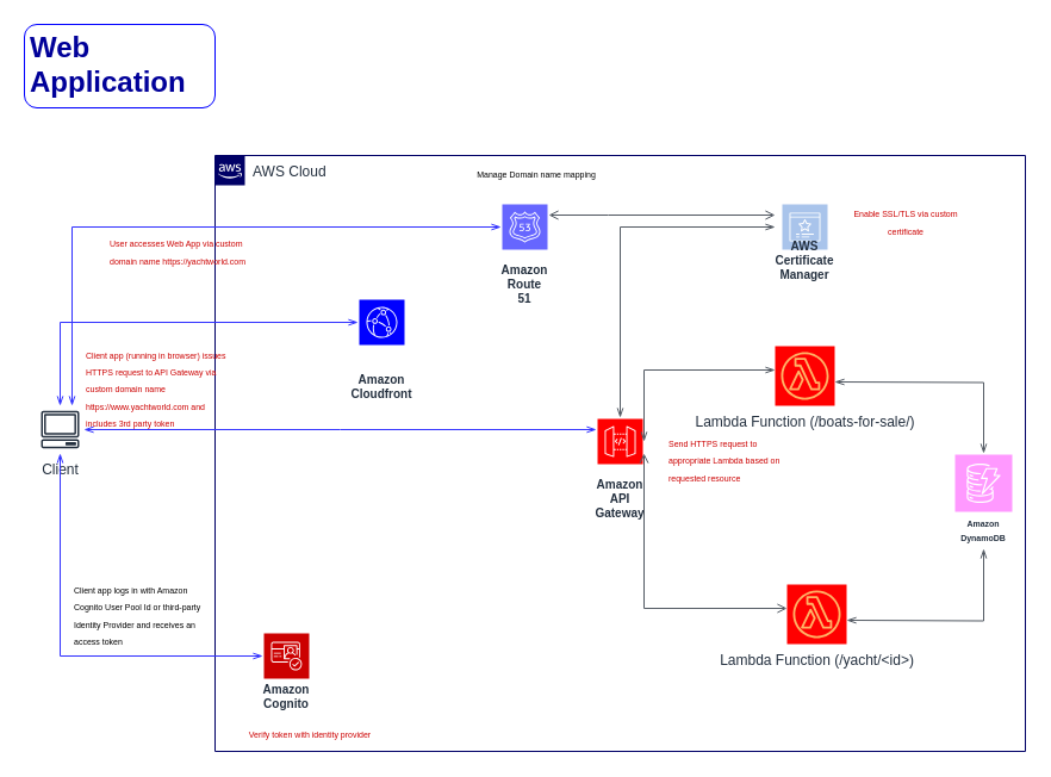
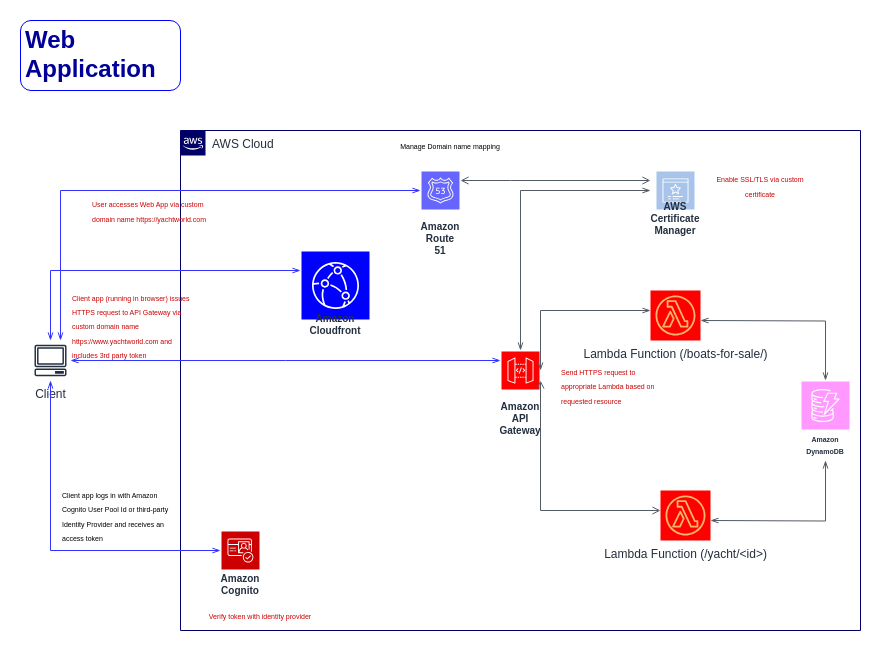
  <mxCell id="0" />
  <mxCell id="1" parent="0" />
  <mxCell id="2" value="AWS Cloud" style="points=[[0,0],[0.25,0],[0.5,0],[0.75,0],[1,0],[1,0.25],[1,0.5],[1,0.75],[1,1],[0.75,1],[0.5,1],[0.25,1],[0,1],[0,0.75],[0,0.5],[0,0.25]];outlineConnect=0;gradientColor=none;html=1;whiteSpace=wrap;fontSize=12;fontStyle=0;container=1;pointerEvents=0;collapsible=0;recursiveResize=0;shape=mxgraph.aws4.group;grIcon=mxgraph.aws4.group_aws_cloud_alt;strokeColor=#000066;fillColor=none;verticalAlign=top;align=left;spacingLeft=30;fontColor=#232F3E;dashed=0;" parent="1" vertex="1"><mxGeometry x="180" y="130" width="680" height="500" as="geometry" /></mxCell>
- <mxCell id="3" value="Amazon Cloudfront" style="sketch=0;outlineConnect=0;fontColor=#232F3E;gradientColor=none;strokeColor=#ffffff;fillColor=#0000FF;dashed=0;verticalLabelPosition=middle;verticalAlign=bottom;align=center;html=1;whiteSpace=wrap;fontSize=10;fontStyle=1;spacing=3;shape=mxgraph.aws4.productIcon;prIcon=mxgraph.aws4.cloudfront;" parent="2" vertex="1"><mxGeometry x="120" y="120" width="40" height="90" as="geometry" /></mxCell>
+ <mxCell id="3" value="Amazon Cloudfront" style="sketch=0;outlineConnect=0;fontColor=#232F3E;gradientColor=none;strokeColor=#ffffff;fillColor=#0000FF;dashed=0;verticalLabelPosition=middle;verticalAlign=bottom;align=center;html=1;whiteSpace=wrap;fontSize=10;fontStyle=1;spacing=3;shape=mxgraph.aws4.productIcon;prIcon=mxgraph.aws4.cloudfront;" parent="2" vertex="1"><mxGeometry x="120" y="120" width="70" height="90" as="geometry" /></mxCell>
  <mxCell id="4" value="Amazon Cognito" style="sketch=0;outlineConnect=0;fontColor=#232F3E;gradientColor=none;strokeColor=#ffffff;fillColor=#CC0000;dashed=0;verticalLabelPosition=middle;verticalAlign=bottom;align=center;html=1;whiteSpace=wrap;fontSize=10;fontStyle=1;spacing=3;shape=mxgraph.aws4.productIcon;prIcon=mxgraph.aws4.cognito;" parent="2" vertex="1"><mxGeometry x="40" y="400" width="40" height="70" as="geometry" /></mxCell>
  <mxCell id="5" value="Amazon Route 51" style="sketch=0;outlineConnect=0;fontColor=#232F3E;gradientColor=none;strokeColor=#ffffff;fillColor=#6666FF;dashed=0;verticalLabelPosition=middle;verticalAlign=bottom;align=center;html=1;whiteSpace=wrap;fontSize=10;fontStyle=1;spacing=3;shape=mxgraph.aws4.productIcon;prIcon=mxgraph.aws4.route_53;" parent="2" vertex="1"><mxGeometry x="240" y="40" width="40" height="90" as="geometry" /></mxCell>
  <mxCell id="6" value="Amazon API Gateway" style="sketch=0;outlineConnect=0;fontColor=#232F3E;gradientColor=none;strokeColor=#ffffff;fillColor=#FF0000;dashed=0;verticalLabelPosition=middle;verticalAlign=bottom;align=center;html=1;whiteSpace=wrap;fontSize=10;fontStyle=1;spacing=3;shape=mxgraph.aws4.productIcon;prIcon=mxgraph.aws4.api_gateway;" parent="2" vertex="1"><mxGeometry x="320" y="220" width="40" height="90" as="geometry" /></mxCell>
  <mxCell id="7" value="Lambda Function (/boats-for-sale/)" style="sketch=0;outlineConnect=0;fontColor=#232F3E;gradientColor=none;strokeColor=#FFB366;fillColor=#FF0000;dashed=0;verticalLabelPosition=bottom;verticalAlign=top;align=center;html=1;fontSize=12;fontStyle=0;aspect=fixed;shape=mxgraph.aws4.resourceIcon;resIcon=mxgraph.aws4.lambda_function;" parent="2" vertex="1"><mxGeometry x="470" y="160" width="50" height="50" as="geometry" /></mxCell>
  <mxCell id="8" value="" style="edgeStyle=orthogonalEdgeStyle;html=1;endArrow=openThin;elbow=vertical;startArrow=openThin;startFill=0;endFill=0;strokeColor=#3333FF;rounded=0;" parent="2" source="23" edge="1"><mxGeometry width="100" relative="1" as="geometry"><mxPoint x="140" y="60" as="sourcePoint" /><mxPoint x="240" y="60" as="targetPoint" /><Array as="points"><mxPoint x="-120" y="60" /></Array></mxGeometry></mxCell>
  <mxCell id="9" value="Lambda Function (/yacht/&amp;lt;id&amp;gt;)" style="sketch=0;outlineConnect=0;fontColor=#232F3E;gradientColor=none;strokeColor=#FFB366;fillColor=#FF0000;dashed=0;verticalLabelPosition=bottom;verticalAlign=top;align=center;html=1;fontSize=12;fontStyle=0;aspect=fixed;shape=mxgraph.aws4.resourceIcon;resIcon=mxgraph.aws4.lambda_function;" parent="2" vertex="1"><mxGeometry x="480" y="360" width="50" height="50" as="geometry" /></mxCell>
  <mxCell id="10" value="" style="edgeStyle=orthogonalEdgeStyle;html=1;endArrow=openThin;elbow=vertical;startArrow=openThin;startFill=0;endFill=0;strokeColor=#3333FF;rounded=0;" parent="2" source="23" edge="1"><mxGeometry width="100" relative="1" as="geometry"><mxPoint x="-100" y="140" as="sourcePoint" /><mxPoint x="120" y="140" as="targetPoint" /><Array as="points"><mxPoint x="-130" y="140" /></Array></mxGeometry></mxCell>
  <mxCell id="11" value="&lt;font style=&quot;font-size: 7px&quot; color=&quot;#cc0000&quot;&gt;Verify token with identity provider&lt;/font&gt;" style="text;html=1;strokeColor=none;fillColor=none;align=center;verticalAlign=middle;whiteSpace=wrap;rounded=0;dashed=1;" parent="2" vertex="1"><mxGeometry x="20" y="470" width="120" height="30" as="geometry" /></mxCell>
  <mxCell id="12" value="&lt;font style=&quot;font-size: 7px&quot;&gt;Manage Domain name mapping&lt;/font&gt;" style="text;html=1;strokeColor=none;fillColor=none;align=center;verticalAlign=middle;whiteSpace=wrap;rounded=0;dashed=1;" parent="2" vertex="1"><mxGeometry x="210" width="120" height="30" as="geometry" /></mxCell>
  <mxCell id="13" value="&lt;font style=&quot;font-size: 7px&quot;&gt;Amazon DynamoDB&lt;/font&gt;" style="sketch=0;outlineConnect=0;fontColor=#232F3E;gradientColor=none;strokeColor=#ffffff;fillColor=#FF99FF;dashed=0;verticalLabelPosition=middle;verticalAlign=bottom;align=center;html=1;whiteSpace=wrap;fontSize=10;fontStyle=1;spacing=3;shape=mxgraph.aws4.productIcon;prIcon=mxgraph.aws4.dynamodb;" parent="2" vertex="1"><mxGeometry x="620" y="250" width="50" height="80" as="geometry" /></mxCell>
  <mxCell id="14" value="AWS Certificate Manager" style="sketch=0;outlineConnect=0;fontColor=#232F3E;gradientColor=none;strokeColor=#ffffff;fillColor=#A9C4EB;dashed=0;verticalLabelPosition=middle;verticalAlign=bottom;align=center;html=1;whiteSpace=wrap;fontSize=10;fontStyle=1;spacing=3;shape=mxgraph.aws4.productIcon;prIcon=mxgraph.aws4.certificate_manager_3;" parent="2" vertex="1"><mxGeometry x="475" y="40" width="40" height="70" as="geometry" /></mxCell>
  <mxCell id="15" value="&lt;font style=&quot;font-size: 7px&quot; color=&quot;#cc0000&quot;&gt;Enable SSL/TLS via custom certificate&lt;/font&gt;" style="text;html=1;strokeColor=none;fillColor=none;align=center;verticalAlign=middle;whiteSpace=wrap;rounded=0;dashed=1;" parent="2" vertex="1"><mxGeometry x="530" y="40" width="100" height="30" as="geometry" /></mxCell>
  <mxCell id="16" value="" style="edgeStyle=orthogonalEdgeStyle;html=1;endArrow=openThin;elbow=vertical;startArrow=openThin;startFill=0;endFill=0;strokeColor=#545B64;rounded=0;fontSize=7;" parent="2" source="6" edge="1"><mxGeometry width="100" relative="1" as="geometry"><mxPoint x="370" y="60" as="sourcePoint" /><mxPoint x="470" y="60" as="targetPoint" /><Array as="points"><mxPoint x="340" y="60" /></Array></mxGeometry></mxCell>
  <mxCell id="17" value="" style="edgeStyle=orthogonalEdgeStyle;html=1;endArrow=open;elbow=vertical;startArrow=open;startFill=0;endFill=0;strokeColor=#545B64;rounded=0;fontSize=7;" parent="2" source="5" edge="1"><mxGeometry width="100" relative="1" as="geometry"><mxPoint x="370" y="50" as="sourcePoint" /><mxPoint x="470" y="50" as="targetPoint" /><Array as="points"><mxPoint x="330" y="50" /><mxPoint x="330" y="50" /></Array></mxGeometry></mxCell>
  <mxCell id="18" value="" style="edgeStyle=orthogonalEdgeStyle;html=1;endArrow=openThin;elbow=vertical;startArrow=openThin;startFill=0;endFill=0;strokeColor=#545B64;rounded=0;fontSize=7;" parent="2" target="7" edge="1"><mxGeometry width="100" relative="1" as="geometry"><mxPoint x="360" y="240" as="sourcePoint" /><mxPoint x="460" y="240" as="targetPoint" /><Array as="points"><mxPoint x="360" y="180" /></Array></mxGeometry></mxCell>
  <mxCell id="19" value="" style="edgeStyle=orthogonalEdgeStyle;html=1;endArrow=open;elbow=vertical;startArrow=open;startFill=0;endFill=0;strokeColor=#545B64;rounded=0;fontSize=7;" parent="2" target="9" edge="1"><mxGeometry width="100" relative="1" as="geometry"><mxPoint x="360" y="250" as="sourcePoint" /><mxPoint x="460" y="250" as="targetPoint" /><Array as="points"><mxPoint x="360" y="380" /></Array></mxGeometry></mxCell>
  <mxCell id="20" value="" style="edgeStyle=orthogonalEdgeStyle;html=1;endArrow=openThin;elbow=vertical;startArrow=openThin;startFill=0;endFill=0;strokeColor=#545B64;rounded=0;fontSize=7;" parent="2" target="13" edge="1"><mxGeometry width="100" relative="1" as="geometry"><mxPoint x="520" y="190" as="sourcePoint" /><mxPoint x="620" y="190" as="targetPoint" /></mxGeometry></mxCell>
  <mxCell id="21" value="" style="edgeStyle=orthogonalEdgeStyle;html=1;endArrow=openThin;elbow=vertical;startArrow=openThin;startFill=0;endFill=0;strokeColor=#545B64;rounded=0;fontSize=7;" parent="2" target="13" edge="1"><mxGeometry width="100" relative="1" as="geometry"><mxPoint x="530" y="390" as="sourcePoint" /><mxPoint x="630" y="390" as="targetPoint" /></mxGeometry></mxCell>
  <mxCell id="22" value="&lt;font style=&quot;font-size: 7px&quot; color=&quot;#cc0000&quot;&gt;Send HTTPS request to appropriate Lambda based on requested resource&lt;/font&gt;" style="text;html=1;strokeColor=none;fillColor=none;align=left;verticalAlign=middle;whiteSpace=wrap;rounded=0;dashed=1;horizontal=1;spacing=1;" parent="2" vertex="1"><mxGeometry x="380" y="240" width="100" height="30" as="geometry" /></mxCell>
  <mxCell id="23" value="Client" style="sketch=0;outlineConnect=0;fontColor=#232F3E;gradientColor=none;strokeColor=#232F3E;fillColor=#ffffff;dashed=0;verticalLabelPosition=bottom;verticalAlign=top;align=center;html=1;fontSize=12;fontStyle=0;aspect=fixed;shape=mxgraph.aws4.resourceIcon;resIcon=mxgraph.aws4.client;" parent="1" vertex="1"><mxGeometry x="30" y="340" width="40" height="40" as="geometry" /></mxCell>
  <mxCell id="24" value="" style="edgeStyle=orthogonalEdgeStyle;html=1;endArrow=openThin;elbow=vertical;startArrow=openThin;startFill=0;endFill=0;strokeColor=#3333FF;rounded=0;" parent="1" source="23" edge="1"><mxGeometry width="100" relative="1" as="geometry"><mxPoint x="400" y="360" as="sourcePoint" /><mxPoint x="500" y="360" as="targetPoint" /></mxGeometry></mxCell>
  <mxCell id="25" value="" style="edgeStyle=orthogonalEdgeStyle;html=1;endArrow=openThin;elbow=vertical;startArrow=openThin;startFill=0;endFill=0;strokeColor=#3333FF;rounded=0;" parent="1" source="23" edge="1"><mxGeometry width="100" relative="1" as="geometry"><mxPoint x="50" y="550" as="sourcePoint" /><mxPoint x="220" y="550" as="targetPoint" /><Array as="points"><mxPoint x="50" y="550" /></Array></mxGeometry></mxCell>
  <mxCell id="26" value="&lt;h1&gt;&lt;font&gt;Web Application&lt;/font&gt;&lt;/h1&gt;" style="text;html=1;strokeColor=#0000FF;fillColor=none;spacing=5;spacingTop=-20;whiteSpace=wrap;overflow=hidden;rounded=1;fontColor=#000099;" parent="1" vertex="1"><mxGeometry y="20" width="160" height="70" as="geometry" x="20" /></mxCell>
  <mxCell id="27" value="&lt;font style=&quot;font-size: 7px ; line-height: 0.7&quot;&gt;Client app logs in with Amazon Cognito User Pool Id or third-party Identity Provider and receives an access token&lt;/font&gt;" style="text;html=1;strokeColor=none;fillColor=none;align=left;verticalAlign=middle;whiteSpace=wrap;rounded=0;dashed=1;" parent="1" vertex="1"><mxGeometry x="60" y="490" width="120" height="50" as="geometry" /></mxCell>
  <mxCell id="28" value="&lt;font style=&quot;font-size: 7px ; line-height: 0.7&quot; color=&quot;#cc0000&quot;&gt;Client app (running in browser) issues HTTPS request to API Gateway via custom domain name https://www.yachtworld.com and includes 3rd party token&lt;/font&gt;" style="text;html=1;strokeColor=none;fillColor=none;align=left;verticalAlign=middle;whiteSpace=wrap;rounded=0;dashed=1;" parent="1" vertex="1"><mxGeometry x="70" y="300" width="120" height="50" as="geometry" /></mxCell>
  <mxCell id="29" value="&lt;font style=&quot;font-size: 7px ; line-height: 0.7&quot; color=&quot;#cc0000&quot;&gt;User accesses Web App via custom domain name https://yachtworld.com&lt;/font&gt;" style="text;html=1;strokeColor=none;fillColor=none;align=left;verticalAlign=middle;whiteSpace=wrap;rounded=0;dashed=1;" parent="1" vertex="1"><mxGeometry x="90" y="190" width="120" height="40" as="geometry" /></mxCell>
